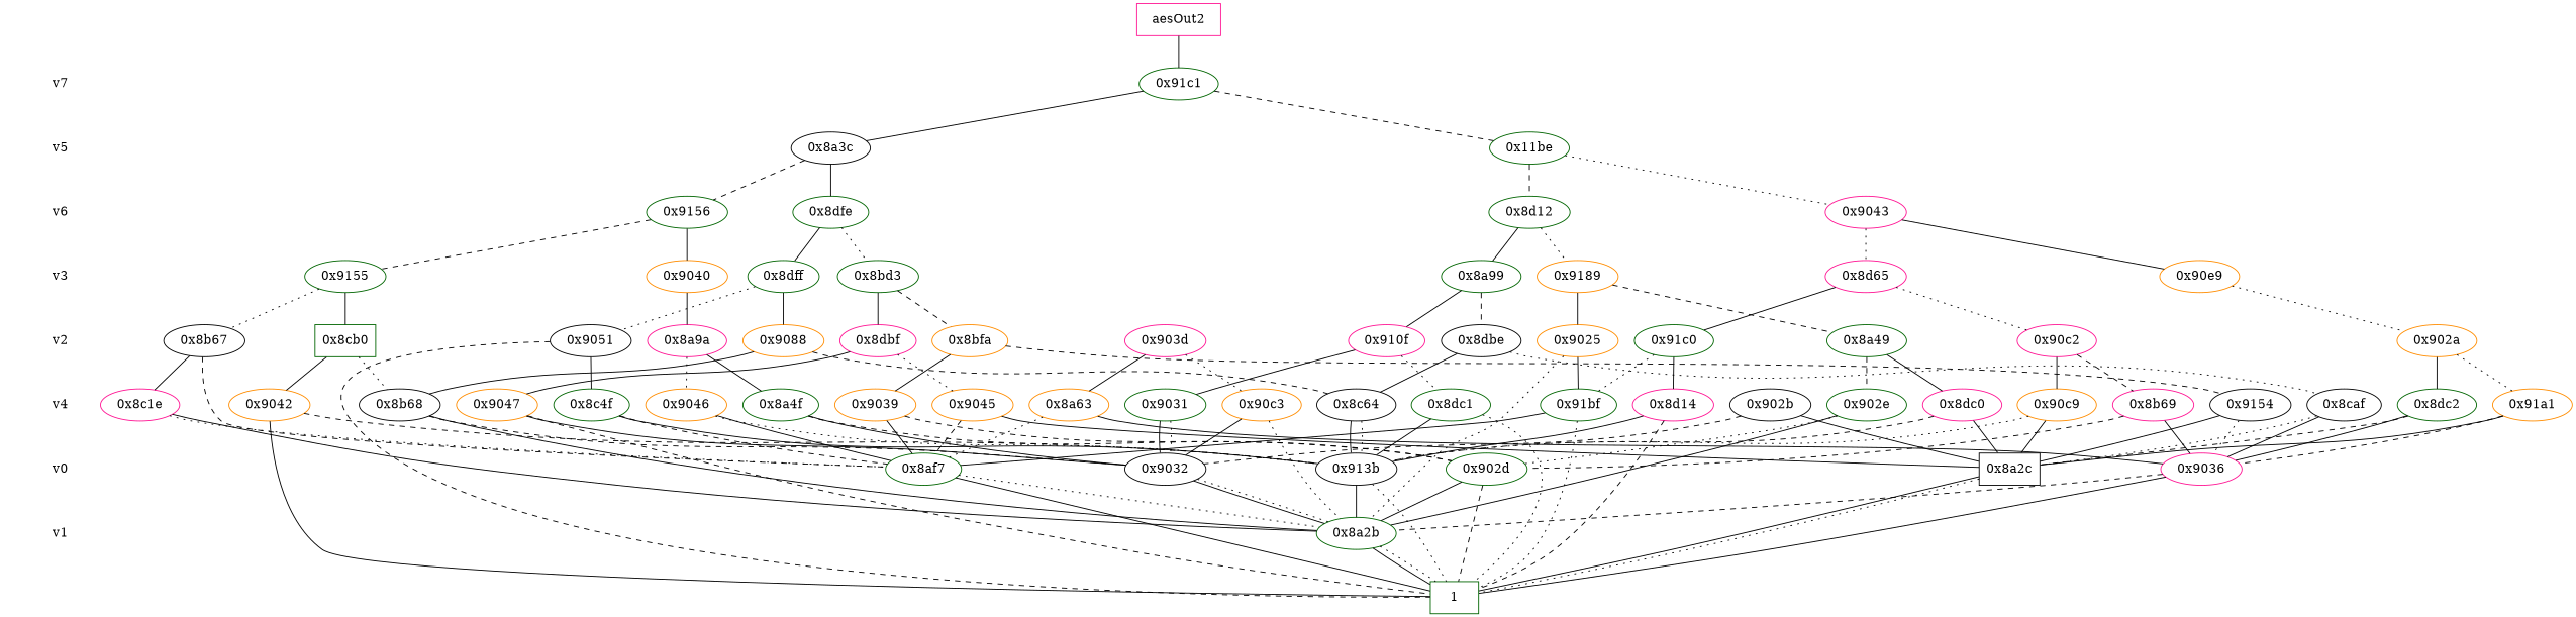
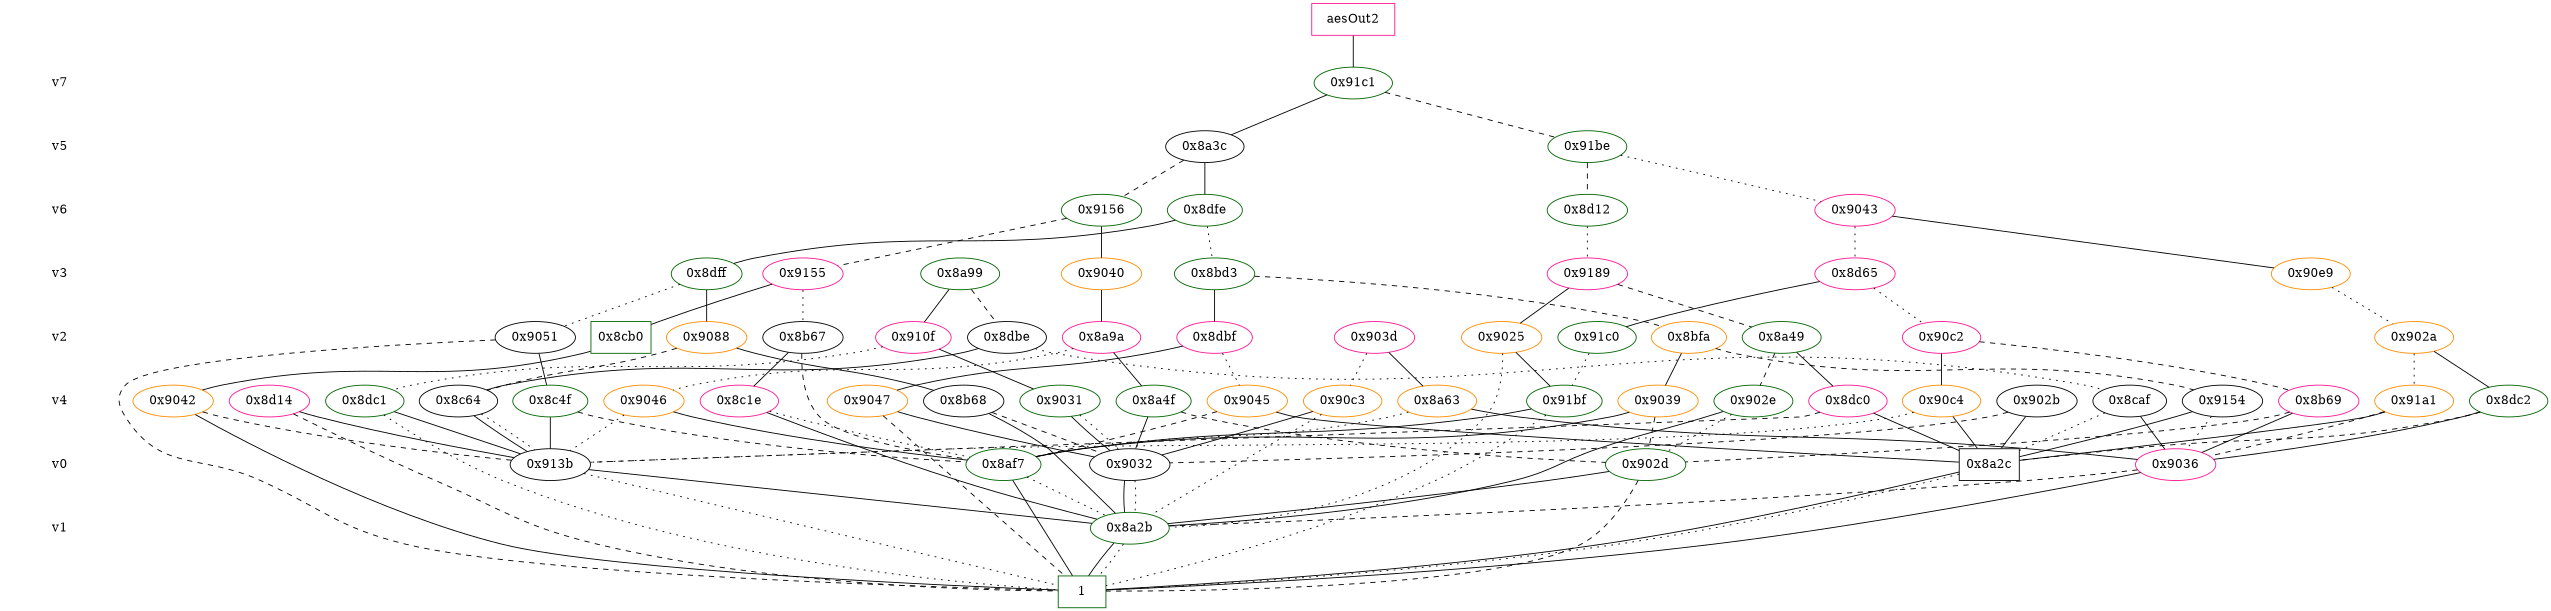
  digraph {
    node [color=darkgreen]
    edge [dir=none]
    "CONST NODES" [shape=plaintext style=invis color=""]
    " v7 " [color=black shape=plaintext]
    " v5 " [color=black shape=plaintext]
    " v6 " [color=black shape=plaintext]
    " v3 " [color=black shape=plaintext]
    " v2 " [shape=plaintext]
    " v4 " [shape=plaintext]
    " v0 " [color=black shape=plaintext]
    " v1 " [shape=plaintext]
    "  aesOut2  " [color=deeppink shape=box]
    "0x91c1"
    "0x8a3c" [color=black]
-   "0x91be" [label="0x11be"]
+   "0x91be"
    "0x8d12"
    "0x9043" [color=deeppink]
    "0x9156"
    "0x8dfe"
    "0x9040" [color=darkorange]
    "0x8bd3"
-   "0x9155"
+   "0x9155" [color=deeppink]
    "0x8a99"
    "0x8dff"
    "0x90e9" [color=darkorange]
    "0x8d65" [color=deeppink]
-   "0x9189" [color=darkorange]
+   "0x9189" [color=deeppink]
    "0x8bfa" [color=darkorange]
    "0x91c0"
    "0x9051" [color=black]
    "0x8dbf" [color=deeppink]
    "0x902a" [color=darkorange]
    "0x8dbe" [color=black]
    "0x90c2" [color=deeppink]
    "0x8a9a" [color=deeppink]
    "0x903d" [color=deeppink]
    "0x910f" [color=deeppink]
    "0x8b67" [color=black]
    "0x8cb0" [shape=box]
    "0x9088" [color=darkorange]
    "0x8a49"
    "0x9025" [color=darkorange]
    "0x9154" [color=black]
    "0x91a1" [color=darkorange]
    "0x8c4f"
    "0x902e"
    "0x8a4f"
-   "0x90c4" [color=darkorange label="0x90c9"]
+   "0x90c4" [color=darkorange]
    "0x8dc0" [color=deeppink]
    "0x8b69" [color=deeppink]
    "0x8b68" [color=black]
    "0x9031"
    "0x9039" [color=darkorange]
    "0x8c64" [color=black]
    "0x9047" [color=darkorange]
    "0x9046" [color=darkorange]
    "0x8d14" [color=deeppink]
    "0x8dc1"
    "0x9045" [color=darkorange]
    "0x90c3" [color=darkorange]
    "0x8caf" [color=black]
    "0x8dc2"
    "0x91bf"
    "0x9042" [color=darkorange]
    "0x902b" [color=black]
    "0x8c1e" [color=deeppink]
    "0x8a63" [color=darkorange]
    "0x8a2c" [color=black shape=box]
    "0x8af7"
    "0x9036" [color=deeppink]
    "0x902d"
    "0x913b" [color=black]
    "0x9032" [color=black]
    "0x8a2b"
    n73 [label=1 shape=box]
    subgraph sub_1 {
      "CONST NODES"
      " v7 "
      " v5 "
      " v6 "
      " v3 "
      " v2 "
      " v4 "
      " v0 "
      " v1 "
    }
    subgraph sub_2 {
      rank=same
      "  aesOut2  "
    }
    subgraph sub_3 {
      rank=same
      " v7 "
      "0x91c1"
    }
    subgraph sub_4 {
      rank=same
      " v5 "
      "0x8a3c"
      "0x91be"
    }
    subgraph sub_5 {
      rank=same
      " v6 "
      "0x8d12"
      "0x9043"
      "0x9156"
      "0x8dfe"
    }
    subgraph sub_6 {
      rank=same
      " v3 "
      "0x9040"
      "0x8bd3"
      "0x9155"
      "0x8a99"
      "0x8dff"
      "0x90e9"
      "0x8d65"
      "0x9189"
    }
    subgraph sub_7 {
      rank=same
      " v2 "
      "0x8bfa"
      "0x91c0"
      "0x9051"
      "0x8dbf"
      "0x902a"
      "0x8dbe"
      "0x90c2"
      "0x8a9a"
      "0x903d"
      "0x910f"
      "0x8b67"
      "0x8cb0"
      "0x9088"
      "0x8a49"
      "0x9025"
    }
    subgraph sub_8 {
      rank=same
      " v4 "
      "0x9154"
      "0x91a1"
      "0x8c4f"
      "0x902e"
      "0x8a4f"
      "0x90c4"
      "0x8dc0"
      "0x8b69"
      "0x8b68"
      "0x9031"
      "0x9039"
      "0x8c64"
      "0x9047"
      "0x9046"
      "0x8d14"
      "0x8dc1"
      "0x9045"
      "0x90c3"
      "0x8caf"
      "0x8dc2"
      "0x91bf"
      "0x9042"
      "0x902b"
      "0x8c1e"
      "0x8a63"
    }
    subgraph sub_9 {
      rank=same
      " v0 "
      "0x8a2c"
      "0x8af7"
      "0x9036"
      "0x902d"
      "0x913b"
      "0x9032"
    }
    subgraph sub_10 {
      rank=same
      " v1 "
      "0x8a2b"
    }
    subgraph sub_11 {
      rank=same
      "CONST NODES"
      subgraph sub_12 {
        rank=same
        n73
      }
    }
    " v7 " -> " v5 " [style=invis]
    " v5 " -> " v6 " [style=invis]
    " v6 " -> " v3 " [style=invis]
    " v3 " -> " v2 " [style=invis]
    " v2 " -> " v4 " [style=invis]
    " v4 " -> " v0 " [style=invis]
    " v0 " -> " v1 " [style=invis]
    " v1 " -> "CONST NODES" [style=invis]
    "  aesOut2  " -> "0x91c1" [style=solid]
    "0x91c1" -> "0x8a3c"
    "0x91c1" -> "0x91be" [style=dashed]
    "0x8a3c" -> "0x9156" [style=dashed]
    "0x8a3c" -> "0x8dfe"
    "0x91be" -> "0x8d12" [style=dashed]
    "0x91be" -> "0x9043" [style=dotted]
-   "0x8d12" -> "0x8a99"
    "0x8d12" -> "0x9189" [style=dotted]
    "0x9043" -> "0x90e9"
    "0x9043" -> "0x8d65" [style=dotted]
    "0x9156" -> "0x9040"
    "0x9156" -> "0x9155" [style=dashed]
    "0x8dfe" -> "0x8bd3" [style=dotted]
    "0x8dfe" -> "0x8dff"
    "0x9040" -> "0x8a9a"
    "0x8bd3" -> "0x8bfa" [style=dashed]
    "0x8bd3" -> "0x8dbf"
    "0x9155" -> "0x8b67" [style=dotted]
    "0x9155" -> "0x8cb0"
    "0x8a99" -> "0x8dbe" [style=dashed]
    "0x8a99" -> "0x910f"
    "0x8dff" -> "0x9051" [style=dotted]
    "0x8dff" -> "0x9088"
    "0x90e9" -> "0x902a" [style=dotted]
    "0x8d65" -> "0x91c0"
    "0x8d65" -> "0x90c2" [style=dotted]
    "0x9189" -> "0x8a49" [style=dashed]
    "0x9189" -> "0x9025"
    "0x8bfa" -> "0x9154" [style=dashed]
    "0x8bfa" -> "0x9039"
-   "0x91c0" -> "0x8d14"
    "0x91c0" -> "0x91bf" [style=dotted]
    "0x9051" -> "0x8c4f"
    "0x9051" -> n73 [style=dashed]
    "0x8dbf" -> "0x9047"
    "0x8dbf" -> "0x9045" [style=dotted]
    "0x902a" -> "0x91a1" [style=dotted]
    "0x902a" -> "0x8dc2"
    "0x8dbe" -> "0x8c64"
    "0x8dbe" -> "0x8caf" [style=dotted]
    "0x90c2" -> "0x90c4"
    "0x90c2" -> "0x8b69" [style=dashed]
    "0x8a9a" -> "0x8a4f"
    "0x8a9a" -> "0x9046" [style=dotted]
    "0x903d" -> "0x90c3" [style=dotted]
    "0x903d" -> "0x8a63"
    "0x910f" -> "0x9031"
    "0x910f" -> "0x8dc1" [style=dotted]
    "0x8b67" -> "0x8c1e"
    "0x8b67" -> "0x8af7" [style=dashed]
-   "0x8cb0" -> "0x8b68" [style=dotted]
    "0x8cb0" -> "0x9042"
    "0x9088" -> "0x8b68"
    "0x9088" -> "0x8c64" [style=dashed]
    "0x8a49" -> "0x902e" [style=dashed]
    "0x8a49" -> "0x8dc0"
    "0x9025" -> "0x91bf"
    "0x9025" -> "0x8a2b" [style=dotted]
    "0x9154" -> "0x8a2c"
    "0x9154" -> "0x9036" [style=dotted]
    "0x91a1" -> "0x8a2c"
    "0x91a1" -> "0x9036" [style=dashed]
    "0x8c4f" -> "0x8af7" [style=dashed]
    "0x8c4f" -> "0x913b"
    "0x902e" -> "0x902d" [style=dotted]
    "0x902e" -> "0x8a2b"
    "0x8a4f" -> "0x902d" [style=dashed]
    "0x8a4f" -> "0x9032"
    "0x90c4" -> "0x8a2c"
    "0x90c4" -> "0x913b" [style=dotted]
    "0x8dc0" -> "0x8a2c"
    "0x8dc0" -> "0x913b" [style=dashed]
    "0x8b69" -> "0x9036"
    "0x8b69" -> "0x902d" [style=dashed]
    "0x8b68" -> "0x9032" [style=dashed]
    "0x8b68" -> "0x8a2b"
    "0x9031" -> "0x9032"
    "0x9031" -> "0x9032" [style=dotted]
    "0x9039" -> "0x8af7"
    "0x9039" -> "0x902d" [style=dashed]
    "0x8c64" -> "0x913b"
    "0x8c64" -> "0x913b" [style=dotted]
    "0x9047" -> "0x9032"
    "0x9047" -> n73 [style=dashed]
    "0x9046" -> "0x8af7"
    "0x9046" -> "0x913b" [style=dotted]
    "0x8d14" -> "0x913b"
    "0x8d14" -> n73 [style=dashed]
    "0x8dc1" -> "0x913b"
    "0x8dc1" -> n73 [style=dotted]
    "0x9045" -> "0x8a2c"
    "0x9045" -> "0x8af7" [style=dashed]
    "0x90c3" -> "0x9032"
    "0x90c3" -> "0x8a2b" [style=dotted]
    "0x8caf" -> "0x8a2c" [style=dotted]
    "0x8caf" -> "0x9036"
    "0x8dc2" -> "0x8a2c" [style=dashed]
    "0x8dc2" -> "0x9036"
    "0x91bf" -> "0x8af7"
    "0x91bf" -> n73 [style=dotted]
    "0x9042" -> "0x913b" [style=dashed]
    "0x9042" -> n73
    "0x902b" -> "0x8a2c"
    "0x902b" -> "0x9032" [style=dashed]
    "0x8c1e" -> "0x8af7" [style=dotted]
    "0x8c1e" -> "0x8a2b"
    "0x8a63" -> "0x8af7" [style=dotted]
    "0x8a63" -> "0x9036"
    "0x8a2c" -> n73
    "0x8a2c" -> n73 [style=dotted]
    "0x8af7" -> "0x8a2b" [style=dotted]
    "0x8af7" -> n73
    "0x9036" -> "0x8a2b" [style=dashed]
    "0x9036" -> n73
    "0x902d" -> "0x8a2b"
    "0x902d" -> n73 [style=dashed]
    "0x913b" -> "0x8a2b"
    "0x913b" -> n73 [style=dotted]
    "0x9032" -> "0x8a2b"
    "0x9032" -> "0x8a2b" [style=dotted]
    "0x8a2b" -> n73
    "0x8a2b" -> n73 [style=dotted]
  }
